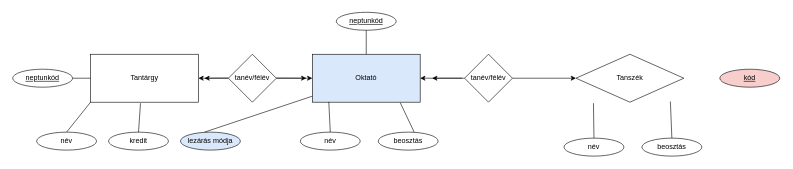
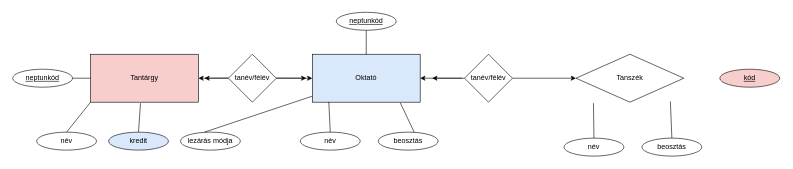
  <mxCell id="0" />
  <mxCell id="1" parent="0" />
  <mxCell id="2" value="Oktató" style="rounded=0;whiteSpace=wrap;html=1;fillColor=#dae8fc;" parent="1" vertex="1"><mxGeometry x="520" y="90" width="180" height="80" as="geometry" /></mxCell>
  <mxCell id="3" value="Tanszék" style="rhombus;whiteSpace=wrap;html=1;" parent="1" vertex="1"><mxGeometry x="960" y="90" width="180" height="80" as="geometry" /></mxCell>
  <mxCell id="4" value="tanév/félév" style="rhombus;whiteSpace=wrap;html=1;" parent="1" vertex="1"><mxGeometry x="774" y="90" width="80" height="80" as="geometry" /></mxCell>
  <mxCell id="5" value="" style="endArrow=classic;html=1;rounded=0;entryX=0;entryY=0.5;entryDx=0;entryDy=0;" parent="1" target="3" edge="1"><mxGeometry width="50" height="50" relative="1" as="geometry"><mxPoint x="854" y="130" as="sourcePoint" /><mxPoint x="904" y="80" as="targetPoint" /></mxGeometry></mxCell>
  <mxCell id="6" value="" style="endArrow=classic;html=1;rounded=0;entryX=1;entryY=0.5;entryDx=0;entryDy=0;" parent="1" target="2" edge="1"><mxGeometry width="50" height="50" relative="1" as="geometry"><mxPoint x="774" y="130" as="sourcePoint" /><mxPoint x="824" y="80" as="targetPoint" /></mxGeometry></mxCell>
  <mxCell id="7" value="" style="endArrow=classic;html=1;rounded=0;" parent="1" edge="1"><mxGeometry width="50" height="50" relative="1" as="geometry"><mxPoint x="770" y="130" as="sourcePoint" /><mxPoint x="720" y="130" as="targetPoint" /></mxGeometry></mxCell>
  <mxCell id="8" value="&lt;u&gt;neptunkód&lt;/u&gt;" style="ellipse;whiteSpace=wrap;html=1;" parent="1" vertex="1"><mxGeometry x="560" y="20" width="100" height="30" as="geometry" /></mxCell>
  <mxCell id="9" value="név" style="ellipse;whiteSpace=wrap;html=1;" parent="1" vertex="1"><mxGeometry x="500" y="220" width="100" height="30" as="geometry" /></mxCell>
  <mxCell id="10" value="beosztás" style="ellipse;whiteSpace=wrap;html=1;" parent="1" vertex="1"><mxGeometry x="630" y="220" width="100" height="30" as="geometry" /></mxCell>
  <mxCell id="11" value="&lt;u&gt;kód&lt;/u&gt;" style="ellipse;whiteSpace=wrap;html=1;fillColor=#f8cecc;" parent="1" vertex="1"><mxGeometry x="1200" y="115" width="100" height="30" as="geometry" /></mxCell>
  <mxCell id="12" value="beosztás" style="ellipse;whiteSpace=wrap;html=1;" parent="1" vertex="1"><mxGeometry x="1070" y="230" width="100" height="30" as="geometry" /></mxCell>
  <mxCell id="13" value="név" style="ellipse;whiteSpace=wrap;html=1;" parent="1" vertex="1"><mxGeometry x="940" y="230" width="100" height="30" as="geometry" /></mxCell>
  <mxCell id="14" value="" style="endArrow=none;html=1;rounded=0;entryX=0.5;entryY=1;entryDx=0;entryDy=0;" parent="1" target="8" edge="1"><mxGeometry width="50" height="50" relative="1" as="geometry"><mxPoint x="610" y="90" as="sourcePoint" /><mxPoint x="630" y="70" as="targetPoint" /></mxGeometry></mxCell>
  <mxCell id="15" value="" style="endArrow=none;html=1;rounded=0;entryX=0.153;entryY=0.993;entryDx=0;entryDy=0;entryPerimeter=0;" parent="1" target="2" edge="1"><mxGeometry width="50" height="50" relative="1" as="geometry"><mxPoint x="549.98" y="220" as="sourcePoint" /><mxPoint x="560" y="167.52" as="targetPoint" /></mxGeometry></mxCell>
  <mxCell id="16" value="" style="endArrow=none;html=1;rounded=0;entryX=0.815;entryY=1.01;entryDx=0;entryDy=0;entryPerimeter=0;" parent="1" target="2" edge="1"><mxGeometry width="50" height="50" relative="1" as="geometry"><mxPoint x="690" y="220" as="sourcePoint" /><mxPoint x="740" y="170" as="targetPoint" /></mxGeometry></mxCell>
  <mxCell id="17" value="" style="endArrow=none;html=1;rounded=0;entryX=0.875;entryY=0.986;entryDx=0;entryDy=0;entryPerimeter=0;" parent="1" target="3" edge="1"><mxGeometry width="50" height="50" relative="1" as="geometry"><mxPoint x="1120" y="230" as="sourcePoint" /><mxPoint x="1170" y="180" as="targetPoint" /></mxGeometry></mxCell>
- <mxCell id="18" value="Tantárgy" style="rounded=0;whiteSpace=wrap;html=1;" parent="1" vertex="1"><mxGeometry x="150" y="90" width="180" height="80" as="geometry" /></mxCell>
+ <mxCell id="18" value="Tantárgy" style="rounded=0;whiteSpace=wrap;html=1;fillColor=#f8cecc;" parent="1" vertex="1"><mxGeometry x="150" y="90" width="180" height="80" as="geometry" /></mxCell>
  <mxCell id="19" value="tanév/félév" style="rhombus;whiteSpace=wrap;html=1;" parent="1" vertex="1"><mxGeometry x="380" y="90" width="80" height="80" as="geometry" /></mxCell>
  <mxCell id="20" value="" style="endArrow=classic;html=1;rounded=0;entryX=0;entryY=0.5;entryDx=0;entryDy=0;" parent="1" target="2" edge="1"><mxGeometry width="50" height="50" relative="1" as="geometry"><mxPoint x="460" y="130" as="sourcePoint" /><mxPoint x="510" y="80" as="targetPoint" /></mxGeometry></mxCell>
  <mxCell id="21" value="" style="endArrow=classic;html=1;rounded=0;" parent="1" edge="1"><mxGeometry width="50" height="50" relative="1" as="geometry"><mxPoint x="460" y="129.8" as="sourcePoint" /><mxPoint x="510" y="130" as="targetPoint" /></mxGeometry></mxCell>
  <mxCell id="22" value="" style="endArrow=classic;html=1;rounded=0;entryX=1;entryY=0.5;entryDx=0;entryDy=0;exitX=0;exitY=0.5;exitDx=0;exitDy=0;" parent="1" source="19" target="18" edge="1"><mxGeometry width="50" height="50" relative="1" as="geometry"><mxPoint x="520" y="180" as="sourcePoint" /><mxPoint x="570" y="130" as="targetPoint" /></mxGeometry></mxCell>
  <mxCell id="23" value="" style="endArrow=classic;html=1;rounded=0;exitX=0;exitY=0.5;exitDx=0;exitDy=0;" parent="1" edge="1"><mxGeometry width="50" height="50" relative="1" as="geometry"><mxPoint x="380" y="129.71" as="sourcePoint" /><mxPoint x="340" y="130" as="targetPoint" /></mxGeometry></mxCell>
  <mxCell id="24" value="név" style="ellipse;whiteSpace=wrap;html=1;" parent="1" vertex="1"><mxGeometry x="60" y="220" width="100" height="30" as="geometry" /></mxCell>
- <mxCell id="25" value="kredit" style="ellipse;whiteSpace=wrap;html=1;" parent="1" vertex="1"><mxGeometry x="180" y="220" width="100" height="30" as="geometry" /></mxCell>
- <mxCell id="26" value="lezárás módja" style="ellipse;whiteSpace=wrap;html=1;fillColor=#dae8fc;" parent="1" vertex="1"><mxGeometry x="300" y="220" width="100" height="30" as="geometry" /></mxCell>
+ <mxCell id="25" value="kredit" style="ellipse;whiteSpace=wrap;html=1;fillColor=#dae8fc;" parent="1" vertex="1"><mxGeometry x="180" y="220" width="100" height="30" as="geometry" /></mxCell>
+ <mxCell id="26" value="lezárás módja" style="ellipse;whiteSpace=wrap;html=1;" parent="1" vertex="1"><mxGeometry x="300" y="220" width="100" height="30" as="geometry" /></mxCell>
  <mxCell id="27" value="" style="endArrow=none;html=1;rounded=0;entryX=0;entryY=1;entryDx=0;entryDy=0;exitX=0.5;exitY=0;exitDx=0;exitDy=0;" parent="1" target="18" edge="1" source="24"><mxGeometry width="50" height="50" relative="1" as="geometry"><mxPoint x="120" y="200" as="sourcePoint" /><mxPoint x="170" y="150" as="targetPoint" /></mxGeometry></mxCell>
  <mxCell id="28" value="" style="endArrow=none;html=1;rounded=0;entryX=0.463;entryY=1.021;entryDx=0;entryDy=0;entryPerimeter=0;" parent="1" target="18" edge="1"><mxGeometry width="50" height="50" relative="1" as="geometry"><mxPoint x="230" y="220" as="sourcePoint" /><mxPoint x="280" y="170" as="targetPoint" /></mxGeometry></mxCell>
  <mxCell id="29" value="" style="endArrow=none;html=1;rounded=0;exitX=0.4;exitY=0;exitDx=0;exitDy=0;exitPerimeter=0;" parent="1" target="2" edge="1" source="26"><mxGeometry width="50" height="50" relative="1" as="geometry"><mxPoint x="340" y="200" as="sourcePoint" /><mxPoint x="390" y="150" as="targetPoint" /></mxGeometry></mxCell>
  <mxCell id="30" value="&lt;u&gt;neptunkód&lt;/u&gt;" style="ellipse;whiteSpace=wrap;html=1;" parent="1" vertex="1"><mxGeometry x="20" y="115" width="100" height="30" as="geometry" /></mxCell>
  <mxCell id="31" value="" style="endArrow=none;html=1;rounded=0;entryX=0;entryY=0.5;entryDx=0;entryDy=0;" parent="1" target="18" edge="1"><mxGeometry width="50" height="50" relative="1" as="geometry"><mxPoint x="120" y="130" as="sourcePoint" /><mxPoint x="170" y="80" as="targetPoint" /></mxGeometry></mxCell>
  <mxCell id="32" value="" style="endArrow=none;html=1;rounded=0;entryX=0.162;entryY=1.02;entryDx=0;entryDy=0;entryPerimeter=0;" edge="1" parent="1" target="3"><mxGeometry width="50" height="50" relative="1" as="geometry"><mxPoint x="990" y="230" as="sourcePoint" /><mxPoint x="1040" y="180" as="targetPoint" /></mxGeometry></mxCell>
